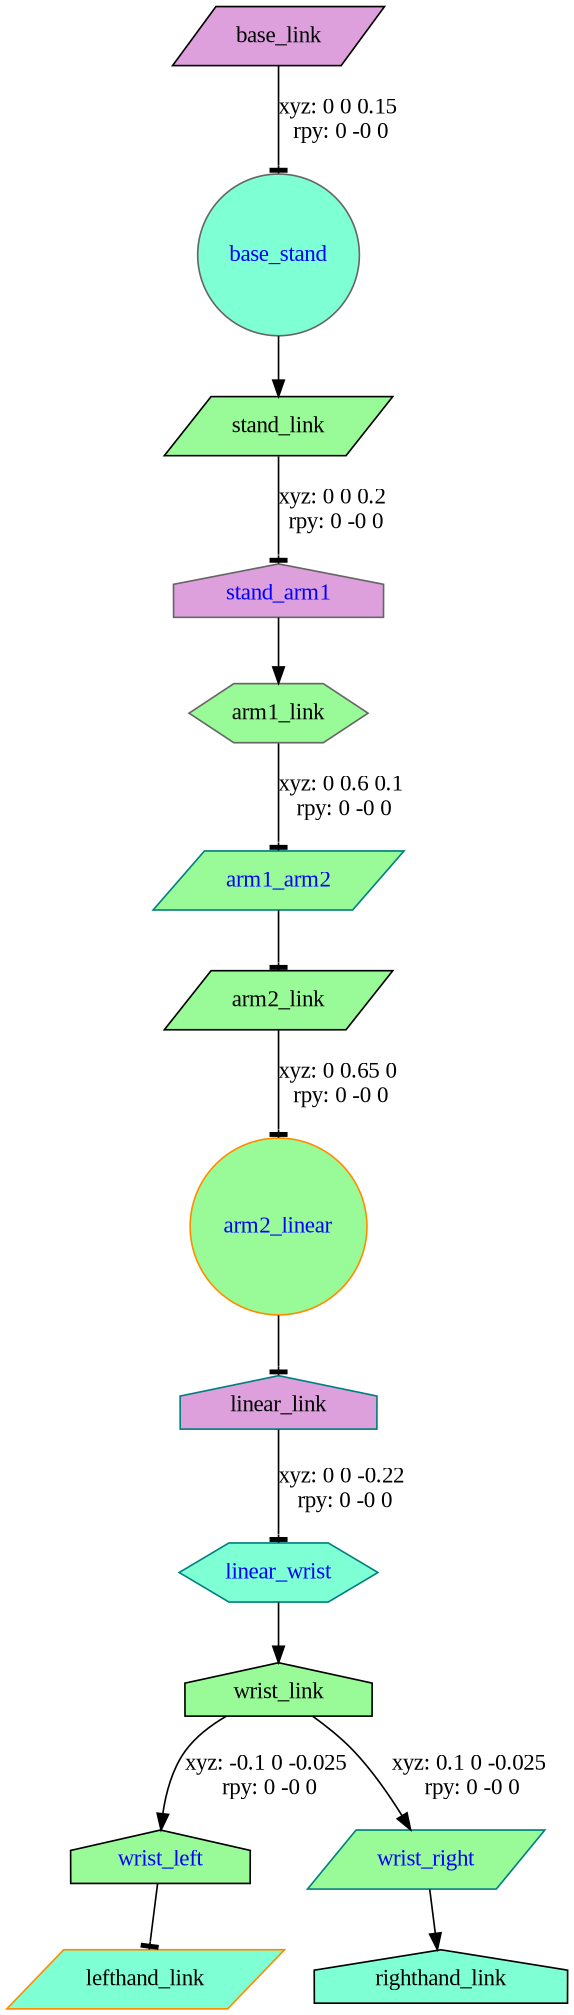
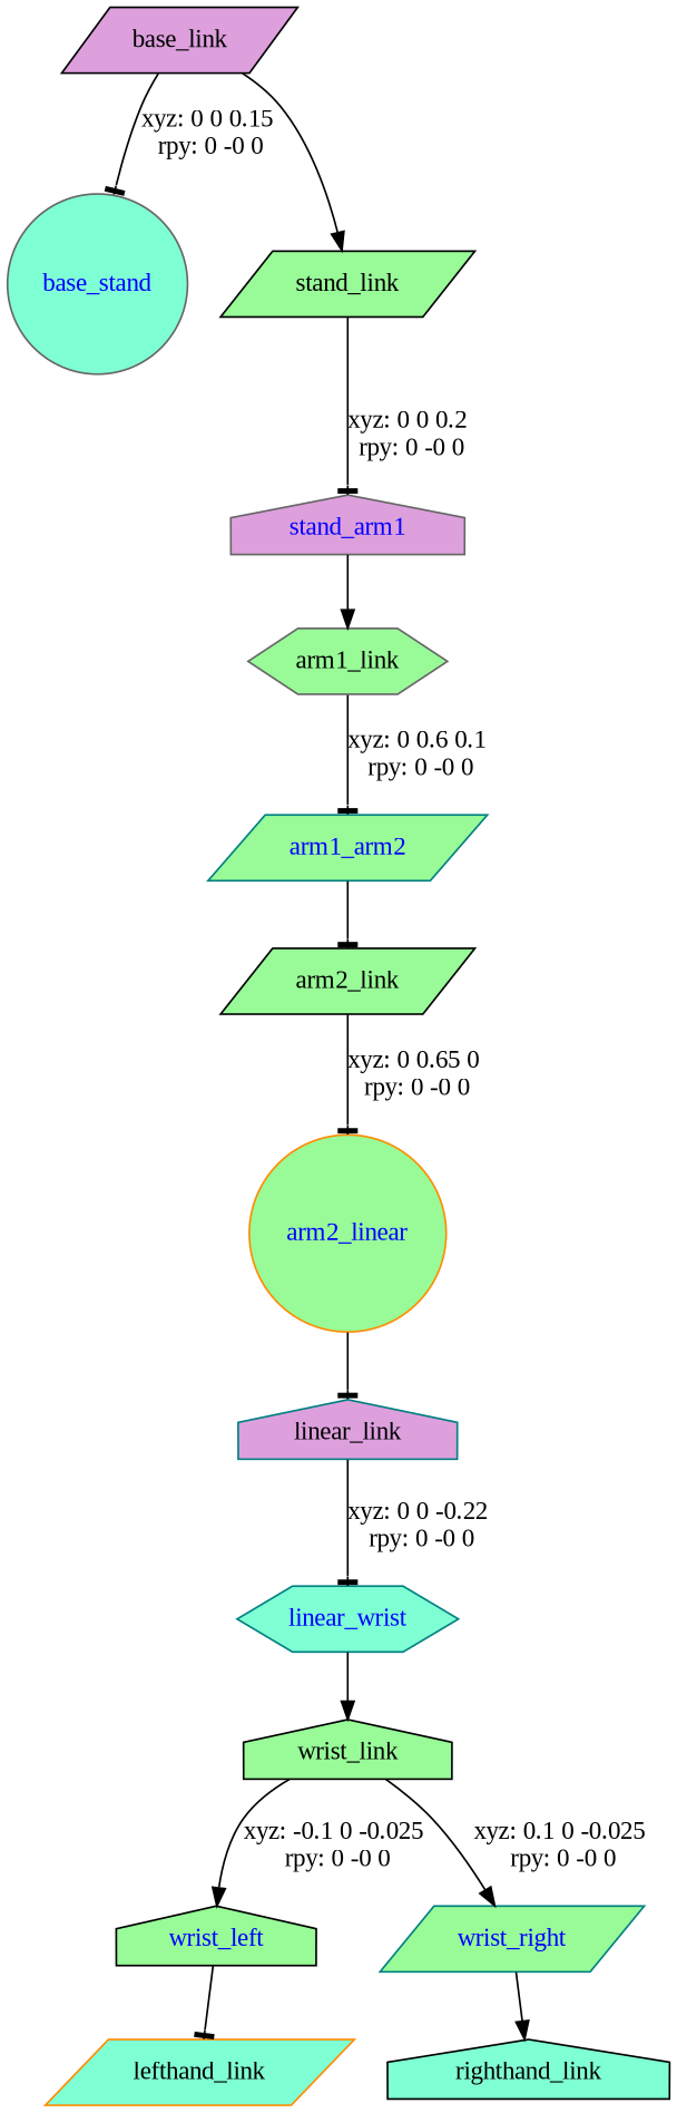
  digraph {
    fontname="Liberation Serif"
    node [color=black fillcolor=palegreen fontname="Liberation Serif" shape=parallelogram style=filled]
    edge [arrowhead=tee fontname="Liberation Serif"]
    n1 [fillcolor=plum label=base_link]
    base_stand [color=gray40 fillcolor=aquamarine fontcolor=blue shape=circle]
    n3 [label=stand_link]
    stand_arm1 [color=gray40 fillcolor=plum fontcolor=blue shape=house]
    n5 [color=gray40 label=arm1_link shape=hexagon]
    arm1_arm2 [color=teal fontcolor=blue]
    n7 [label=arm2_link]
    arm2_linear [color=darkorange fontcolor=blue shape=circle]
    n9 [color=teal fillcolor=plum label=linear_link shape=house]
    linear_wrist [color=teal fillcolor=aquamarine fontcolor=blue shape=hexagon]
    n11 [label=wrist_link shape=house]
    wrist_left [fontcolor=blue shape=house]
    wrist_right [color=teal fontcolor=blue]
    n14 [color=darkorange fillcolor=aquamarine label=lefthand_link]
    n15 [fillcolor=aquamarine label=righthand_link shape=house]
    n1 -> base_stand [label="xyz: 0 0 0.15 \nrpy: 0 -0 0"]
-   base_stand -> n3 [arrowhead=normal]
+   n1 -> n3 [arrowhead=normal]
    n3 -> stand_arm1 [label="xyz: 0 0 0.2 \nrpy: 0 -0 0"]
    stand_arm1 -> n5 [arrowhead=normal]
    n5 -> arm1_arm2 [label="xyz: 0 0.6 0.1 \nrpy: 0 -0 0"]
    arm1_arm2 -> n7
    n7 -> arm2_linear [label="xyz: 0 0.65 0 \nrpy: 0 -0 0"]
    arm2_linear -> n9
    n9 -> linear_wrist [label="xyz: 0 0 -0.22 \nrpy: 0 -0 0"]
    linear_wrist -> n11 [arrowhead=normal]
    n11 -> wrist_left [arrowhead=normal label="xyz: -0.1 0 -0.025 \nrpy: 0 -0 0"]
    n11 -> wrist_right [arrowhead=normal label="xyz: 0.1 0 -0.025 \nrpy: 0 -0 0"]
    wrist_left -> n14
    wrist_right -> n15 [arrowhead=normal]
  }
